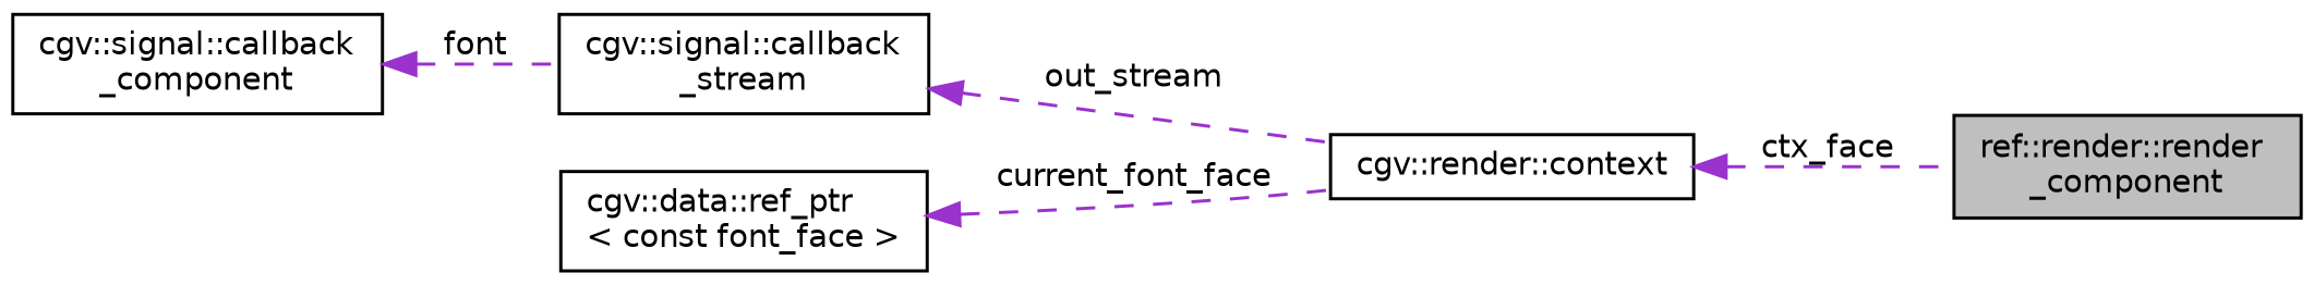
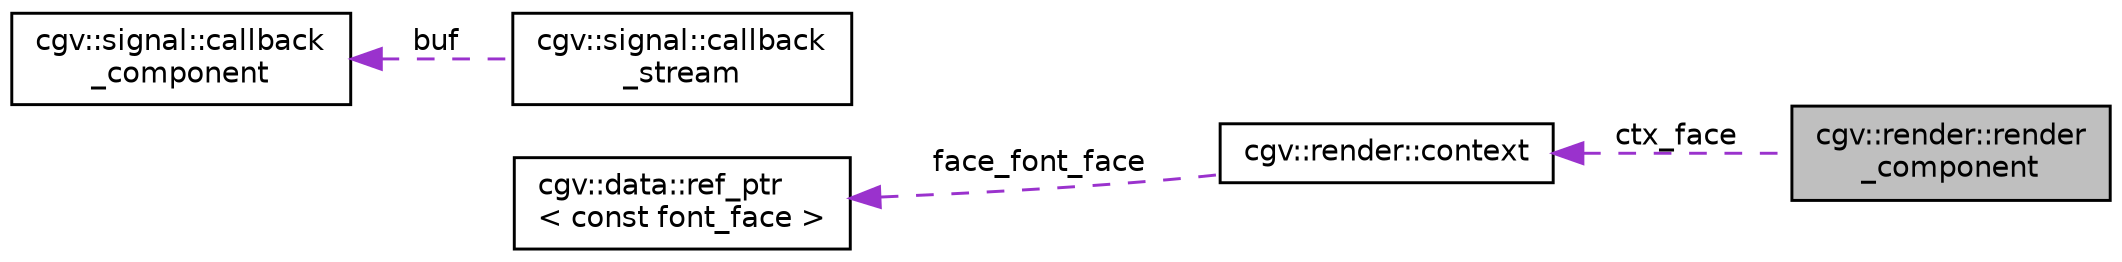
  digraph {
    rankdir=LR
    node [color=black fontname=Helvetica fontsize=10 shape=record]
    edge [color=darkorchid3 dir=back fontname=Helvetica fontsize=10 labelfontname=Helvetica labelfontsize=10 style=dashed]
-   n1 [fillcolor=grey75 fontcolor=black height=0.2 label="ref::render::render\l_component" style=filled width=0.4]
+   n1 [fillcolor=grey75 fontcolor=black height=0.2 label="cgv::render::render\l_component" style=filled width=0.4]
    n2 [height=0.2 label="cgv::render::context" width=0.4]
    n3 [height=0.2 label="cgv::signal::callback\l_stream" width=0.4]
    n4 [height=0.2 label="cgv::signal::callback\l_component" width=0.4]
    n5 [height=0.2 label="cgv::data::ref_ptr\l\< const font_face \>" width=0.4]
    n2 -> n1 [label=" ctx_face"]
-   n3 -> n2 [label=" out_stream"]
-   n4 -> n3 [label=" font"]
-   n5 -> n2 [label=" current_font_face"]
+   n4 -> n3 [label=" buf"]
+   n5 -> n2 [label=" face_font_face"]
  }
